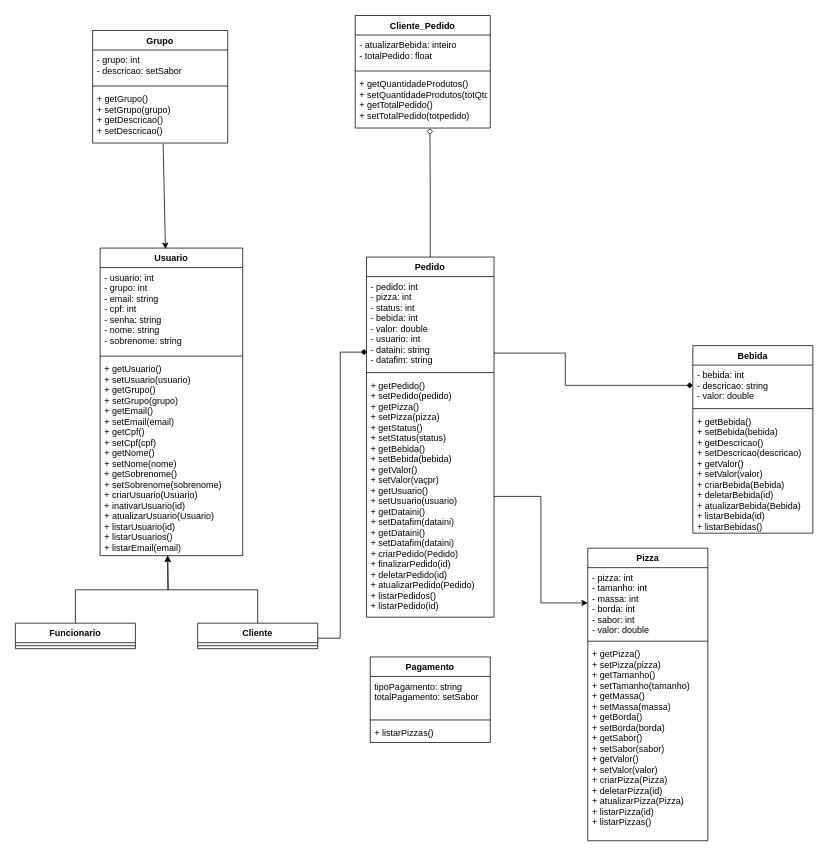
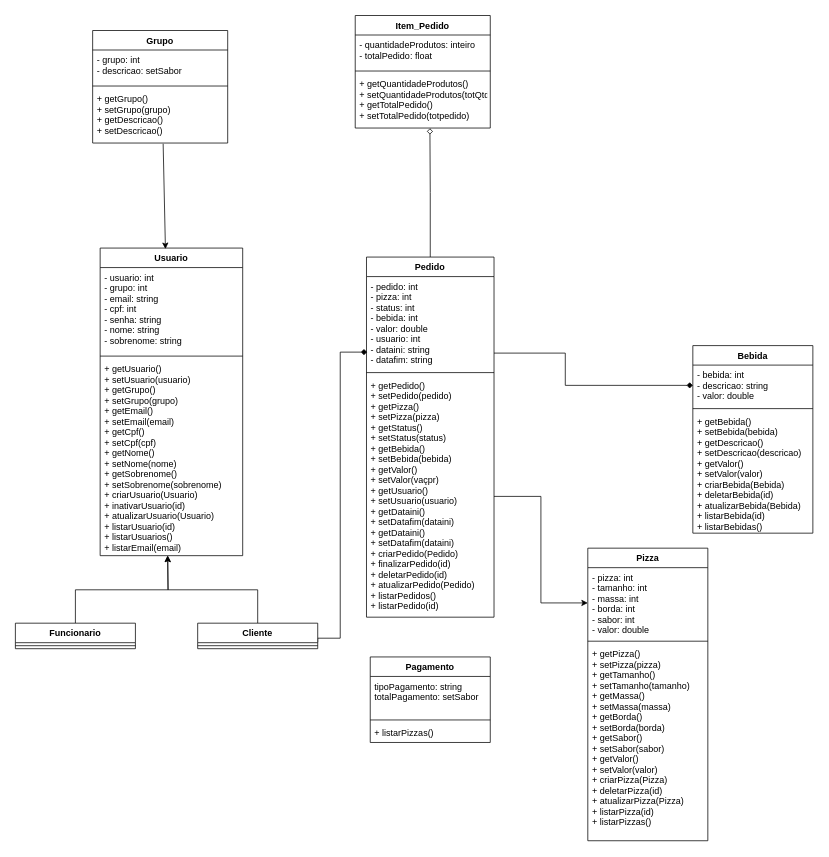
  <mxCell id="0" />
  <mxCell id="1" parent="0" />
  <mxCell id="2" value="Pizza" style="swimlane;fontStyle=1;align=center;verticalAlign=top;childLayout=stackLayout;horizontal=1;startSize=26;horizontalStack=0;resizeParent=1;resizeParentMax=0;resizeLast=0;collapsible=1;marginBottom=0;" vertex="1" parent="1"><mxGeometry x="783" y="730" width="160" height="390" as="geometry" /></mxCell>
  <mxCell id="3" value="- pizza: int&#10;- tamanho: int&#10;- massa: int&#10;- borda: int&#10;- sabor: int&#10;- valor: double" style="text;strokeColor=none;fillColor=none;align=left;verticalAlign=top;spacingLeft=4;spacingRight=4;overflow=hidden;rotatable=0;points=[[0,0.5],[1,0.5]];portConstraint=eastwest;" vertex="1" parent="2"><mxGeometry y="26" width="160" height="94" as="geometry" /></mxCell>
  <mxCell id="4" value="" style="line;strokeWidth=1;fillColor=none;align=left;verticalAlign=middle;spacingTop=-1;spacingLeft=3;spacingRight=3;rotatable=0;labelPosition=right;points=[];portConstraint=eastwest;" vertex="1" parent="2"><mxGeometry y="120" width="160" height="8" as="geometry" /></mxCell>
  <mxCell id="5" value="+ getPizza()&#10;+ setPizza(pizza)&#10;+ getTamanho()&#10;+ setTamanho(tamanho)&#10;+ getMassa()&#10;+ setMassa(massa)&#10;+ getBorda()&#10;+ setBorda(borda)&#10;+ getSabor()&#10;+ setSabor(sabor)&#10;+ getValor()&#10;+ setValor(valor)&#10;+ criarPizza(Pizza)&#10;+ deletarPizza(id)&#10;+ atualizarPizza(Pizza)&#10;+ listarPizza(id)&#10;+ listarPizzas()&#10;" style="text;strokeColor=none;fillColor=none;align=left;verticalAlign=top;spacingLeft=4;spacingRight=4;overflow=hidden;rotatable=0;points=[[0,0.5],[1,0.5]];portConstraint=eastwest;" vertex="1" parent="2"><mxGeometry y="128" width="160" height="262" as="geometry" /></mxCell>
  <mxCell id="6" value="Bebida" style="swimlane;fontStyle=1;align=center;verticalAlign=top;childLayout=stackLayout;horizontal=1;startSize=26;horizontalStack=0;resizeParent=1;resizeParentMax=0;resizeLast=0;collapsible=1;marginBottom=0;" vertex="1" parent="1"><mxGeometry x="923" y="460" width="160" height="250" as="geometry" /></mxCell>
  <mxCell id="7" value="- bebida: int&#10;- descricao: string&#10;- valor: double" style="text;strokeColor=none;fillColor=none;align=left;verticalAlign=top;spacingLeft=4;spacingRight=4;overflow=hidden;rotatable=0;points=[[0,0.5],[1,0.5]];portConstraint=eastwest;" vertex="1" parent="6"><mxGeometry y="26" width="160" height="54" as="geometry" /></mxCell>
  <mxCell id="8" value="" style="line;strokeWidth=1;fillColor=none;align=left;verticalAlign=middle;spacingTop=-1;spacingLeft=3;spacingRight=3;rotatable=0;labelPosition=right;points=[];portConstraint=eastwest;" vertex="1" parent="6"><mxGeometry y="80" width="160" height="8" as="geometry" /></mxCell>
  <mxCell id="9" value="+ getBebida()&#10;+ setBebida(bebida)&#10;+ getDescricao()&#10;+ setDescricao(descricao)&#10;+ getValor()&#10;+ setValor(valor)&#10;+ criarBebida(Bebida)&#10;+ deletarBebida(id)&#10;+ atualizarBebida(Bebida)&#10;+ listarBebida(id)&#10;+ listarBebidas()" style="text;strokeColor=none;fillColor=none;align=left;verticalAlign=top;spacingLeft=4;spacingRight=4;overflow=hidden;rotatable=0;points=[[0,0.5],[1,0.5]];portConstraint=eastwest;" vertex="1" parent="6"><mxGeometry y="88" width="160" height="162" as="geometry" /></mxCell>
  <mxCell id="10" style="edgeStyle=orthogonalEdgeStyle;rounded=0;orthogonalLoop=1;jettySize=auto;html=1;entryX=0.553;entryY=1.004;entryDx=0;entryDy=0;entryPerimeter=0;endArrow=diamond;endFill=0;" edge="1" parent="1" source="11" target="23"><mxGeometry relative="1" as="geometry" /></mxCell>
  <mxCell id="11" value="Pedido" style="swimlane;fontStyle=1;align=center;verticalAlign=top;childLayout=stackLayout;horizontal=1;startSize=26;horizontalStack=0;resizeParent=1;resizeParentMax=0;resizeLast=0;collapsible=1;marginBottom=0;" vertex="1" parent="1"><mxGeometry x="488" y="342" width="170" height="480" as="geometry" /></mxCell>
  <mxCell id="12" value="- pedido: int&#10;- pizza: int&#10;- status: int&#10;- bebida: int&#10;- valor: double&#10;- usuario: int&#10;- dataini: string&#10;- datafim: string" style="text;strokeColor=none;fillColor=none;align=left;verticalAlign=top;spacingLeft=4;spacingRight=4;overflow=hidden;rotatable=0;points=[[0,0.5],[1,0.5]];portConstraint=eastwest;" vertex="1" parent="11"><mxGeometry y="26" width="170" height="124" as="geometry" /></mxCell>
  <mxCell id="13" value="" style="line;strokeWidth=1;fillColor=none;align=left;verticalAlign=middle;spacingTop=-1;spacingLeft=3;spacingRight=3;rotatable=0;labelPosition=right;points=[];portConstraint=eastwest;" vertex="1" parent="11"><mxGeometry y="150" width="170" height="8" as="geometry" /></mxCell>
  <mxCell id="14" value="+ getPedido()&#10;+ setPedido(pedido)&#10;+ getPizza()&#10;+ setPizza(pizza)&#10;+ getStatus()&#10;+ setStatus(status)&#10;+ getBebida()&#10;+ setBebida(bebida)&#10;+ getValor()&#10;+ setValor(vaçpr)&#10;+ getUsuario()&#10;+ setUsuario(usuario)&#10;+ getDataini()&#10;+ setDatafim(dataini)&#10;+ getDataini()&#10;+ setDatafim(dataini)&#10;+ criarPedido(Pedido)&#10;+ finalizarPedido(id)&#10;+ deletarPedido(id)&#10;+ atualizarPedido(Pedido)&#10;+ listarPedidos()&#10;+ listarPedido(id)" style="text;strokeColor=none;fillColor=none;align=left;verticalAlign=top;spacingLeft=4;spacingRight=4;overflow=hidden;rotatable=0;points=[[0,0.5],[1,0.5]];portConstraint=eastwest;" vertex="1" parent="11"><mxGeometry y="158" width="170" height="322" as="geometry" /></mxCell>
  <mxCell id="15" style="edgeStyle=orthogonalEdgeStyle;rounded=0;orthogonalLoop=1;jettySize=auto;html=1;entryX=0.005;entryY=0.812;entryDx=0;entryDy=0;entryPerimeter=0;endArrow=diamond;endFill=1;exitX=1;exitY=0.75;exitDx=0;exitDy=0;" edge="1" parent="1" source="39" target="12"><mxGeometry relative="1" as="geometry"><Array as="points"><mxPoint x="423" y="850" /><mxPoint x="453" y="850" /><mxPoint x="453" y="469" /></Array><mxPoint x="423" y="869" as="sourcePoint" /></mxGeometry></mxCell>
  <mxCell id="16" value="Usuario" style="swimlane;fontStyle=1;align=center;verticalAlign=top;childLayout=stackLayout;horizontal=1;startSize=26;horizontalStack=0;resizeParent=1;resizeParentMax=0;resizeLast=0;collapsible=1;marginBottom=0;" vertex="1" parent="1"><mxGeometry x="133" y="330" width="190" height="410" as="geometry" /></mxCell>
  <mxCell id="17" value="- usuario: int&#10;- grupo: int&#10;- email: string&#10;- cpf: int&#10;- senha: string&#10;- nome: string&#10;- sobrenome: string&#10;&#10;&#10;&#10;" style="text;strokeColor=none;fillColor=none;align=left;verticalAlign=top;spacingLeft=4;spacingRight=4;overflow=hidden;rotatable=0;points=[[0,0.5],[1,0.5]];portConstraint=eastwest;" vertex="1" parent="16"><mxGeometry y="26" width="190" height="114" as="geometry" /></mxCell>
  <mxCell id="18" value="" style="line;strokeWidth=1;fillColor=none;align=left;verticalAlign=middle;spacingTop=-1;spacingLeft=3;spacingRight=3;rotatable=0;labelPosition=right;points=[];portConstraint=eastwest;" vertex="1" parent="16"><mxGeometry y="140" width="190" height="8" as="geometry" /></mxCell>
  <mxCell id="19" value="+ getUsuario()&#10;+ setUsuario(usuario)&#10;+ getGrupo()&#10;+ setGrupo(grupo)&#10;+ getEmail()&#10;+ setEmail(email)&#10;+ getCpf()&#10;+ setCpf(cpf)&#10;+ getNome()&#10;+ setNome(nome)&#10;+ getSobrenome()&#10;+ setSobrenome(sobrenome)&#10;+ criarUsuario(Usuario)&#10;+ inativarUsuario(id)&#10;+ atualizarUsuario(Usuario)&#10;+ listarUsuario(id)&#10;+ listarUsuarios()&#10;+ listarEmail(email)" style="text;strokeColor=none;fillColor=none;align=left;verticalAlign=top;spacingLeft=4;spacingRight=4;overflow=hidden;rotatable=0;points=[[0,0.5],[1,0.5]];portConstraint=eastwest;" vertex="1" parent="16"><mxGeometry y="148" width="190" height="262" as="geometry" /></mxCell>
- <mxCell id="20" value="Cliente_Pedido" style="swimlane;fontStyle=1;align=center;verticalAlign=top;childLayout=stackLayout;horizontal=1;startSize=26;horizontalStack=0;resizeParent=1;resizeParentMax=0;resizeLast=0;collapsible=1;marginBottom=0;" vertex="1" parent="1"><mxGeometry x="473" y="20" width="180" height="150" as="geometry" /></mxCell>
- <mxCell id="21" value="- atualizarBebida: inteiro&#10;- totalPedido: float" style="text;strokeColor=none;fillColor=none;align=left;verticalAlign=top;spacingLeft=4;spacingRight=4;overflow=hidden;rotatable=0;points=[[0,0.5],[1,0.5]];portConstraint=eastwest;" vertex="1" parent="20"><mxGeometry y="26" width="180" height="44" as="geometry" /></mxCell>
+ <mxCell id="20" value="Item_Pedido" style="swimlane;fontStyle=1;align=center;verticalAlign=top;childLayout=stackLayout;horizontal=1;startSize=26;horizontalStack=0;resizeParent=1;resizeParentMax=0;resizeLast=0;collapsible=1;marginBottom=0;" vertex="1" parent="1"><mxGeometry x="473" y="20" width="180" height="150" as="geometry" /></mxCell>
+ <mxCell id="21" value="- quantidadeProdutos: inteiro&#10;- totalPedido: float" style="text;strokeColor=none;fillColor=none;align=left;verticalAlign=top;spacingLeft=4;spacingRight=4;overflow=hidden;rotatable=0;points=[[0,0.5],[1,0.5]];portConstraint=eastwest;" vertex="1" parent="20"><mxGeometry y="26" width="180" height="44" as="geometry" /></mxCell>
  <mxCell id="22" value="" style="line;strokeWidth=1;fillColor=none;align=left;verticalAlign=middle;spacingTop=-1;spacingLeft=3;spacingRight=3;rotatable=0;labelPosition=right;points=[];portConstraint=eastwest;" vertex="1" parent="20"><mxGeometry y="70" width="180" height="8" as="geometry" /></mxCell>
  <mxCell id="23" value="+ getQuantidadeProdutos()&#10;+ setQuantidadeProdutos(totQtdProdutos)&#10;+ getTotalPedido()&#10;+ setTotalPedido(totpedido)" style="text;strokeColor=none;fillColor=none;align=left;verticalAlign=top;spacingLeft=4;spacingRight=4;overflow=hidden;rotatable=0;points=[[0,0.5],[1,0.5]];portConstraint=eastwest;" vertex="1" parent="20"><mxGeometry y="78" width="180" height="72" as="geometry" /></mxCell>
  <mxCell id="24" value="Pagamento" style="swimlane;fontStyle=1;align=center;verticalAlign=top;childLayout=stackLayout;horizontal=1;startSize=26;horizontalStack=0;resizeParent=1;resizeParentMax=0;resizeLast=0;collapsible=1;marginBottom=0;" vertex="1" parent="1"><mxGeometry x="493" y="875" width="160" height="114" as="geometry" /></mxCell>
  <mxCell id="25" value="tipoPagamento: string&#10;totalPagamento: setSabor" style="text;strokeColor=none;fillColor=none;align=left;verticalAlign=top;spacingLeft=4;spacingRight=4;overflow=hidden;rotatable=0;points=[[0,0.5],[1,0.5]];portConstraint=eastwest;" vertex="1" parent="24"><mxGeometry y="26" width="160" height="54" as="geometry" /></mxCell>
  <mxCell id="26" value="" style="line;strokeWidth=1;fillColor=none;align=left;verticalAlign=middle;spacingTop=-1;spacingLeft=3;spacingRight=3;rotatable=0;labelPosition=right;points=[];portConstraint=eastwest;" vertex="1" parent="24"><mxGeometry y="80" width="160" height="8" as="geometry" /></mxCell>
  <mxCell id="27" value="+ listarPizzas()" style="text;strokeColor=none;fillColor=none;align=left;verticalAlign=top;spacingLeft=4;spacingRight=4;overflow=hidden;rotatable=0;points=[[0,0.5],[1,0.5]];portConstraint=eastwest;" vertex="1" parent="24"><mxGeometry y="88" width="160" height="26" as="geometry" /></mxCell>
  <mxCell id="28" style="edgeStyle=orthogonalEdgeStyle;rounded=0;orthogonalLoop=1;jettySize=auto;html=1;endArrow=diamond;endFill=1;entryX=0;entryY=0.5;entryDx=0;entryDy=0;" edge="1" parent="1" source="12" target="7"><mxGeometry relative="1" as="geometry"><mxPoint x="923" y="430" as="targetPoint" /><Array as="points"><mxPoint x="753" y="470" /><mxPoint x="753" y="513" /></Array></mxGeometry></mxCell>
  <mxCell id="29" value="" style="edgeStyle=orthogonalEdgeStyle;rounded=0;orthogonalLoop=1;jettySize=auto;html=1;" edge="1" parent="1" source="14" target="3"><mxGeometry relative="1" as="geometry" /></mxCell>
  <mxCell id="30" value="Grupo" style="swimlane;fontStyle=1;align=center;verticalAlign=top;childLayout=stackLayout;horizontal=1;startSize=26;horizontalStack=0;resizeParent=1;resizeParentMax=0;resizeLast=0;collapsible=1;marginBottom=0;" vertex="1" parent="1"><mxGeometry x="123" y="40" width="180" height="150" as="geometry" /></mxCell>
  <mxCell id="31" value="- grupo: int&#10;- descricao: setSabor" style="text;strokeColor=none;fillColor=none;align=left;verticalAlign=top;spacingLeft=4;spacingRight=4;overflow=hidden;rotatable=0;points=[[0,0.5],[1,0.5]];portConstraint=eastwest;" vertex="1" parent="30"><mxGeometry y="26" width="180" height="44" as="geometry" /></mxCell>
  <mxCell id="32" value="" style="line;strokeWidth=1;fillColor=none;align=left;verticalAlign=middle;spacingTop=-1;spacingLeft=3;spacingRight=3;rotatable=0;labelPosition=right;points=[];portConstraint=eastwest;" vertex="1" parent="30"><mxGeometry y="70" width="180" height="8" as="geometry" /></mxCell>
  <mxCell id="33" value="+ getGrupo()&#10;+ setGrupo(grupo)&#10;+ getDescricao()&#10;+ setDescricao()" style="text;strokeColor=none;fillColor=none;align=left;verticalAlign=top;spacingLeft=4;spacingRight=4;overflow=hidden;rotatable=0;points=[[0,0.5],[1,0.5]];portConstraint=eastwest;" vertex="1" parent="30"><mxGeometry y="78" width="180" height="72" as="geometry" /></mxCell>
  <mxCell id="34" value="" style="endArrow=classic;html=1;rounded=0;exitX=0.522;exitY=1.014;exitDx=0;exitDy=0;exitPerimeter=0;entryX=0.458;entryY=0.003;entryDx=0;entryDy=0;entryPerimeter=0;" edge="1" parent="1" source="33" target="16"><mxGeometry width="50" height="50" relative="1" as="geometry"><mxPoint x="263" y="260" as="sourcePoint" /><mxPoint x="313" y="210" as="targetPoint" /></mxGeometry></mxCell>
  <mxCell id="35" style="edgeStyle=orthogonalEdgeStyle;rounded=0;orthogonalLoop=1;jettySize=auto;html=1;exitX=0.5;exitY=0;exitDx=0;exitDy=0;" edge="1" parent="1" source="39"><mxGeometry relative="1" as="geometry"><mxPoint x="223" y="740" as="targetPoint" /><mxPoint x="363" y="810" as="sourcePoint" /></mxGeometry></mxCell>
  <mxCell id="36" style="edgeStyle=orthogonalEdgeStyle;rounded=0;orthogonalLoop=1;jettySize=auto;html=1;exitX=0.5;exitY=0;exitDx=0;exitDy=0;" edge="1" parent="1" source="37"><mxGeometry relative="1" as="geometry"><mxPoint x="223" y="740" as="targetPoint" /><mxPoint x="53" y="810" as="sourcePoint" /></mxGeometry></mxCell>
  <mxCell id="37" value="Funcionario" style="swimlane;fontStyle=1;align=center;verticalAlign=top;childLayout=stackLayout;horizontal=1;startSize=26;horizontalStack=0;resizeParent=1;resizeParentMax=0;resizeLast=0;collapsible=1;marginBottom=0;" vertex="1" parent="1"><mxGeometry x="20" y="830" width="160" height="34" as="geometry" /></mxCell>
  <mxCell id="38" value="" style="line;strokeWidth=1;fillColor=none;align=left;verticalAlign=middle;spacingTop=-1;spacingLeft=3;spacingRight=3;rotatable=0;labelPosition=right;points=[];portConstraint=eastwest;" vertex="1" parent="37"><mxGeometry y="26" width="160" height="8" as="geometry" /></mxCell>
  <mxCell id="39" value="Cliente" style="swimlane;fontStyle=1;align=center;verticalAlign=top;childLayout=stackLayout;horizontal=1;startSize=26;horizontalStack=0;resizeParent=1;resizeParentMax=0;resizeLast=0;collapsible=1;marginBottom=0;" vertex="1" parent="1"><mxGeometry x="263" y="830" width="160" height="34" as="geometry" /></mxCell>
  <mxCell id="40" value="" style="line;strokeWidth=1;fillColor=none;align=left;verticalAlign=middle;spacingTop=-1;spacingLeft=3;spacingRight=3;rotatable=0;labelPosition=right;points=[];portConstraint=eastwest;" vertex="1" parent="39"><mxGeometry y="26" width="160" height="8" as="geometry" /></mxCell>
